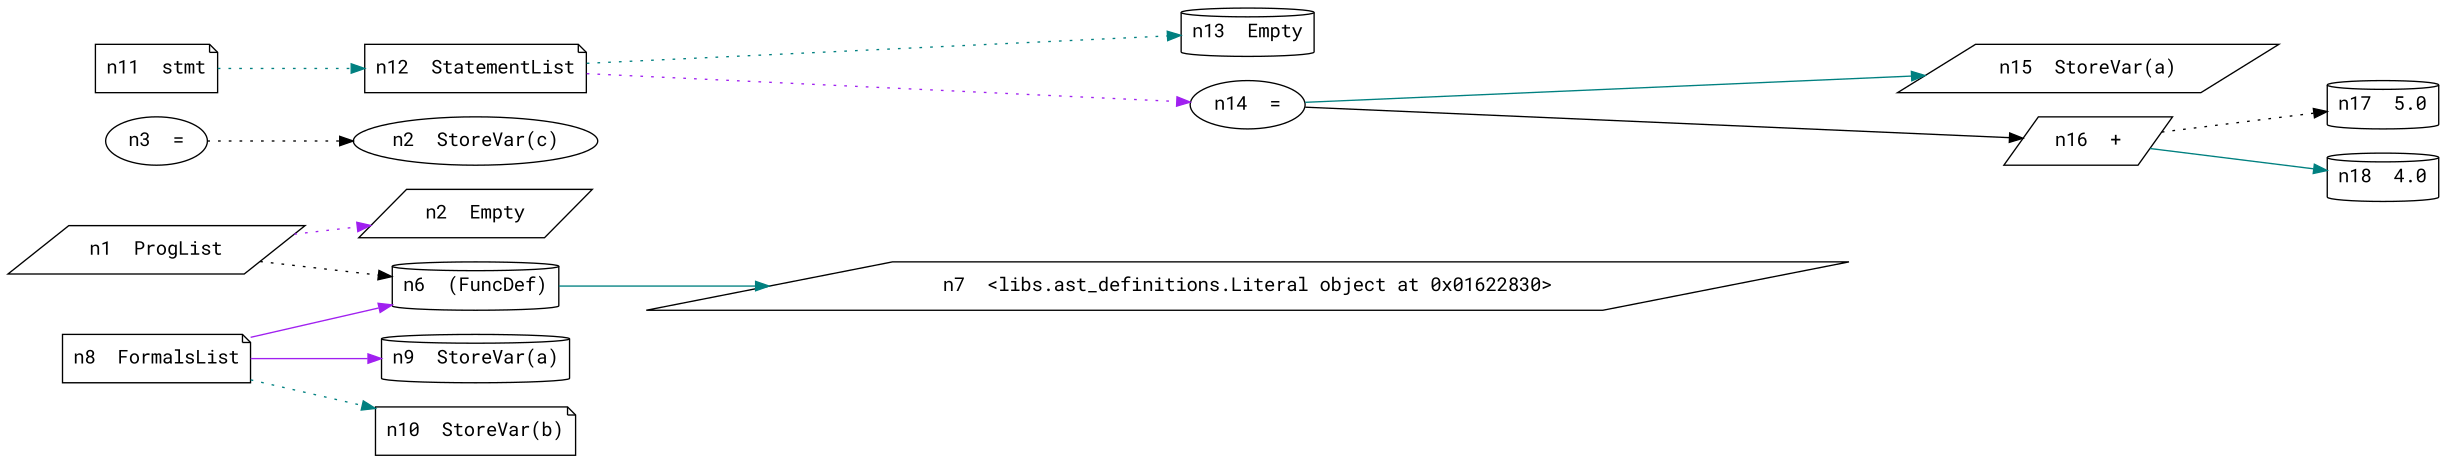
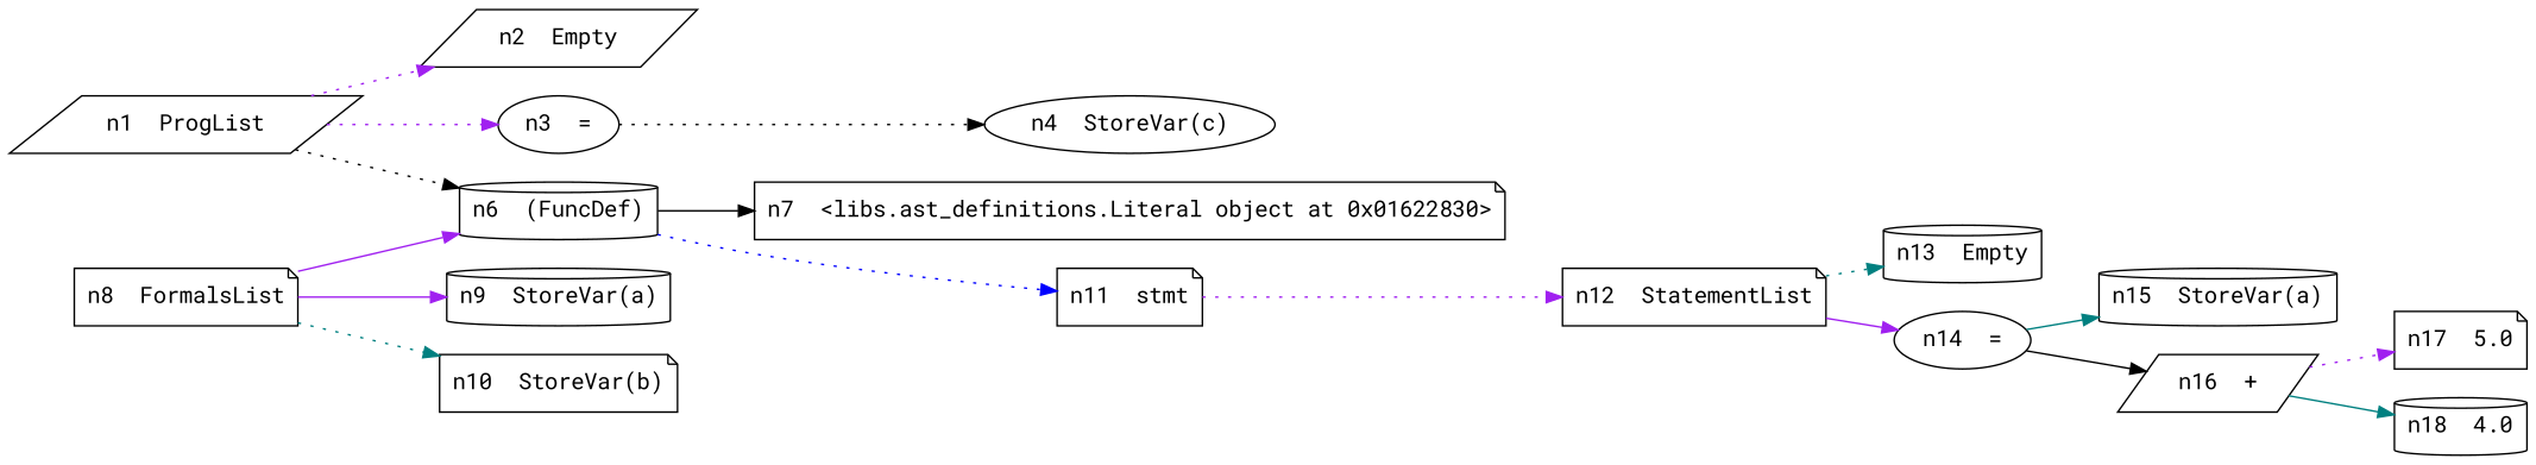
  digraph {
    fontname="Roboto Mono"
    rankdir=LR
    node [fontname="Roboto Mono" shape=cylinder]
    edge [color=purple fontname="Roboto Mono" style=dotted]
    n1 [label="n1  ProgList" shape=parallelogram]
    n2 [label="n2  Empty" shape=parallelogram]
    n3 [label="n3  =" shape=ellipse]
    n4 [label="n6  (FuncDef)"]
-   n5 [label="n2  StoreVar(c)" shape=ellipse]
-   n6 [label="n7  <libs.ast_definitions.Literal object at 0x01622830>" shape=parallelogram]
+   n5 [label="n4  StoreVar(c)" shape=ellipse]
+   n6 [label="n7  <libs.ast_definitions.Literal object at 0x01622830>" shape=note]
    n7 [label="n11  stmt" shape=note]
    n8 [label="n8  FormalsList" shape=note]
    n9 [label="n9  StoreVar(a)"]
    n10 [label="n10  StoreVar(b)" shape=note]
    n11 [label="n12  StatementList" shape=note]
    n12 [label="n13  Empty"]
    n13 [label="n14  =" shape=ellipse]
-   n14 [label="n15  StoreVar(a)" shape=parallelogram]
+   n14 [label="n15  StoreVar(a)"]
    n15 [label="n16  +" shape=parallelogram]
-   n16 [label="n17  5.0"]
+   n16 [label="n17  5.0" shape=note]
    n17 [label="n18  4.0"]
    n1 -> n2
+   n1 -> n3
    n1 -> n4 [color=black]
    n3 -> n5 [color=black]
-   n4 -> n6 [color=teal style=solid]
-   n7 -> n11 [color=teal]
+   n4 -> n6 [color=black style=solid]
+   n4 -> n7 [color=blue]
+   n7 -> n11
    n8 -> n4 [style=solid]
    n8 -> n9 [style=solid]
    n8 -> n10 [color=teal]
    n11 -> n12 [color=teal]
-   n11 -> n13
+   n11 -> n13 [style=solid]
    n13 -> n14 [color=teal style=solid]
    n13 -> n15 [color=black style=solid]
-   n15 -> n16 [color=black]
+   n15 -> n16
    n15 -> n17 [color=teal style=solid]
  }
